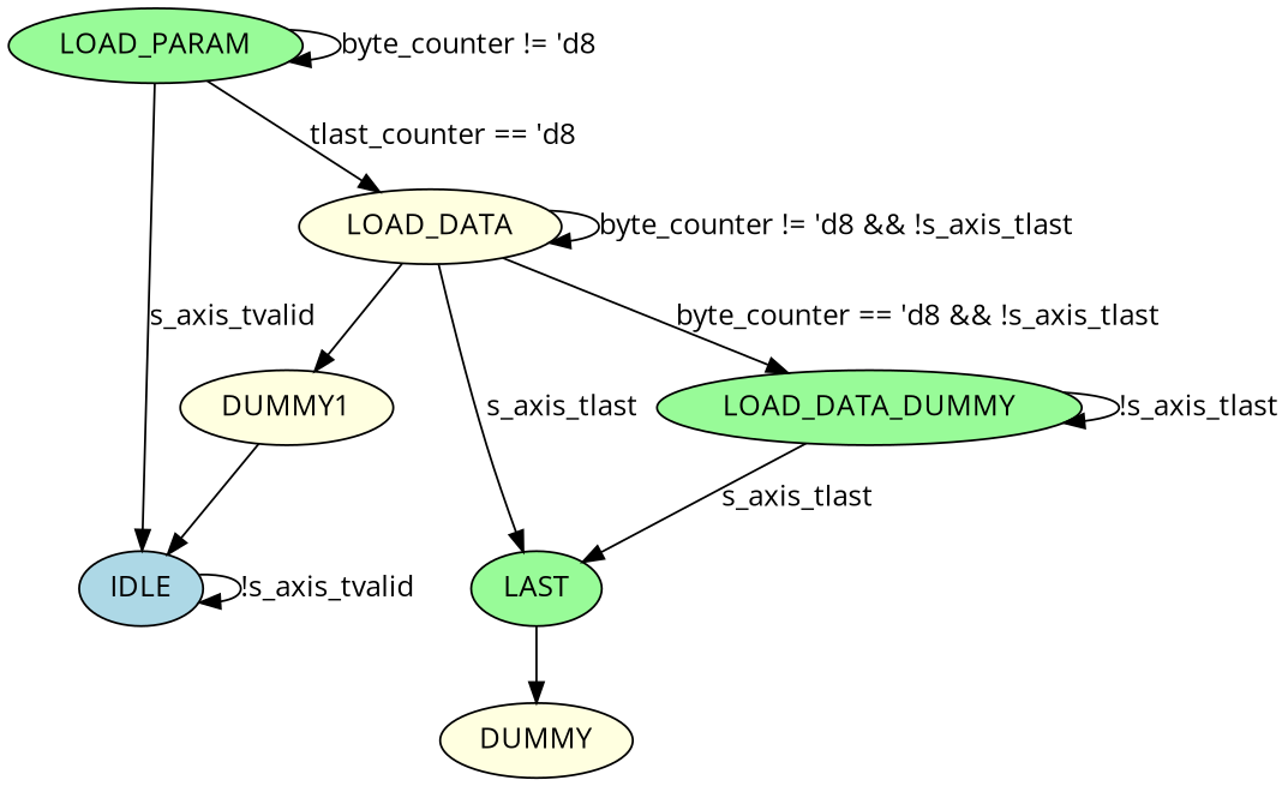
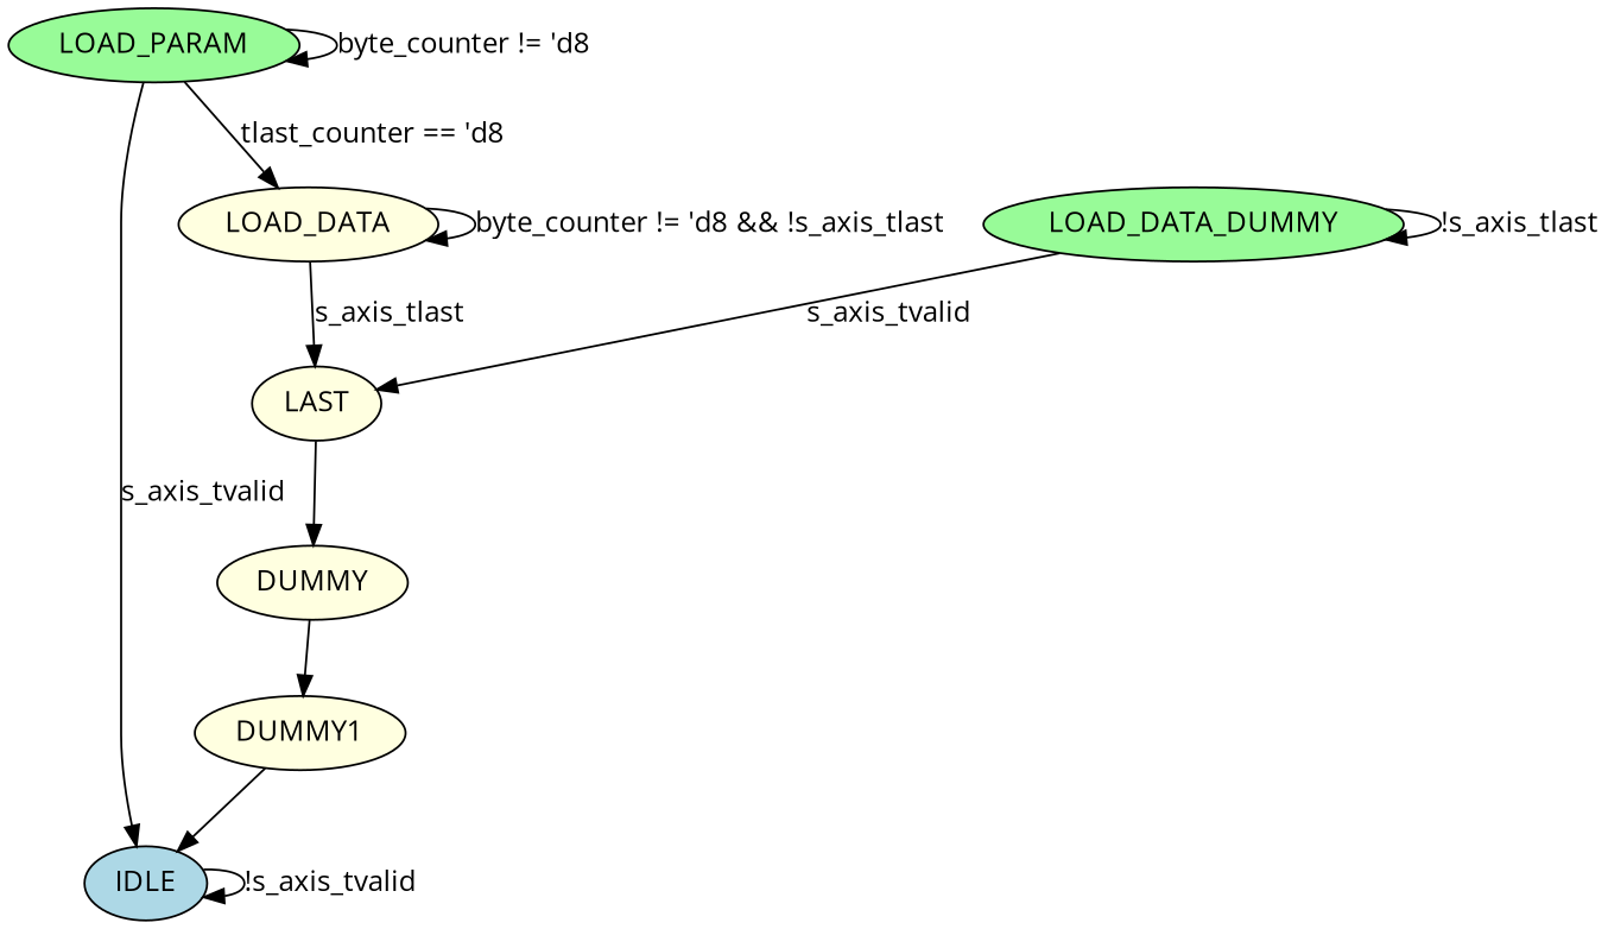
  digraph {
    fontname="Open Sans"
    node [fillcolor=lightyellow fontname="Open Sans" style=filled]
    edge [fontname="Open Sans"]
    IDLE [fillcolor=lightblue]
    LOAD_PARAM [fillcolor=palegreen]
    LOAD_DATA
    n4 [fillcolor=palegreen label=LOAD_DATA_DUMMY]
-   LAST [fillcolor=palegreen]
+   LAST
    DUMMY
    DUMMY1
    IDLE -> IDLE [label="!s_axis_tvalid"]
    LOAD_PARAM -> IDLE [label=s_axis_tvalid]
    LOAD_PARAM -> LOAD_PARAM [label="byte_counter != 'd8"]
    LOAD_PARAM -> LOAD_DATA [label="tlast_counter == 'd8"]
    LOAD_DATA -> LOAD_DATA [label="byte_counter != 'd8 && !s_axis_tlast"]
-   LOAD_DATA -> n4 [label="byte_counter == 'd8 && !s_axis_tlast"]
    LOAD_DATA -> LAST [label=s_axis_tlast]
    n4 -> n4 [label="!s_axis_tlast"]
-   n4 -> LAST [label=s_axis_tlast]
+   n4 -> LAST [label=s_axis_tvalid]
    LAST -> DUMMY
-   LOAD_DATA -> DUMMY1
+   DUMMY -> DUMMY1
    DUMMY1 -> IDLE
  }
